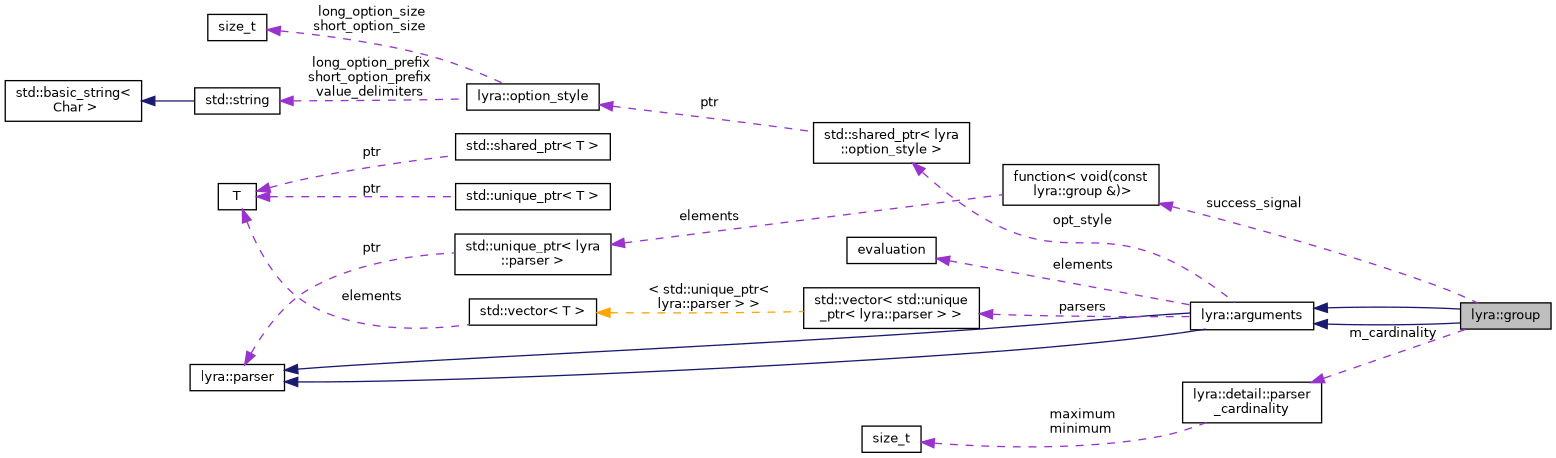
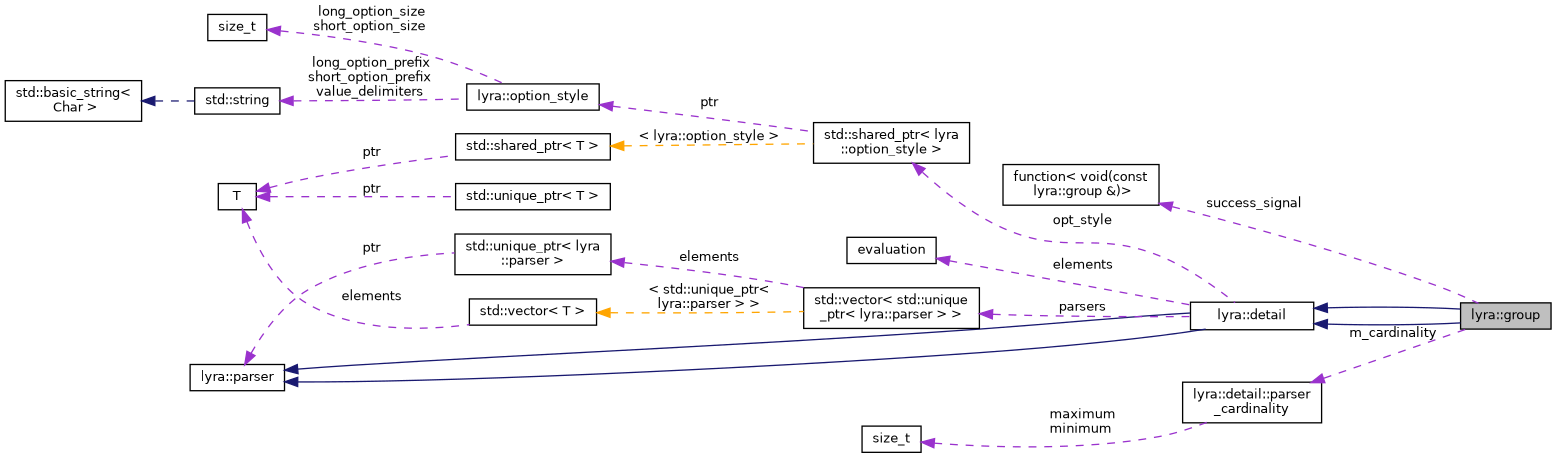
  digraph {
    rankdir=LR
    node [color=black fillcolor=white fontname=Helvetica fontsize=10 shape=record style=filled]
    edge [color=darkorchid3 dir=back fontname=Helvetica fontsize=10 labelfontname=Helvetica labelfontsize=10 style=dashed]
    n1 [fillcolor=grey75 fontcolor=black height=0.2 label="lyra::group" width=0.4]
-   n2 [height=0.2 label="lyra::arguments" width=0.4]
+   n2 [height=0.2 label="lyra::detail" width=0.4]
    n3 [height=0.2 label="lyra::parser" width=0.4]
    n4 [height=0.2 label="std::unique_ptr\< lyra\l::parser \>" width=0.4]
    n5 [height=0.2 label="std::vector\< std::unique\l_ptr\< lyra::parser \> \>" width=0.4]
    n6 [height=0.2 label="std::shared_ptr\< lyra\l::option_style \>" width=0.4]
    n7 [height=0.2 label="lyra::option_style" width=0.4]
    n8 [height=0.2 label="std::string" width=0.4]
    n9 [height=0.2 label="std::basic_string\<\l Char \>" width=0.4]
    n10 [height=0.2 label=size_t width=0.4]
    n11 [height=0.2 label="std::shared_ptr\< T \>" width=0.4]
    n12 [height=0.2 label=T width=0.4]
    n13 [height=0.2 label="std::unique_ptr\< T \>" width=0.4]
    n14 [height=0.2 label="std::vector\< T \>" width=0.4]
    n15 [height=0.2 label=evaluation width=0.4]
    n16 [height=0.2 label="function\< void(const\l lyra::group &)\>" width=0.4]
    n17 [height=0.2 label="lyra::detail::parser\l_cardinality" width=0.4]
    n18 [height=0.2 label=size_t width=0.4]
    n2 -> n1 [color=midnightblue style=solid]
    n2 -> n1 [color=midnightblue style=solid]
    n3 -> n2 [color=midnightblue style=solid]
    n3 -> n2 [color=midnightblue style=solid]
    n3 -> n4 [label=" ptr"]
-   n4 -> n16 [label=" elements"]
+   n4 -> n5 [label=" elements"]
    n5 -> n2 [label=" parsers"]
    n6 -> n2 [label=" opt_style"]
    n7 -> n6 [label=" ptr"]
    n8 -> n7 [label=" long_option_prefix\nshort_option_prefix\nvalue_delimiters"]
-   n9 -> n8 [color=midnightblue style=solid]
+   n9 -> n8 [color=midnightblue]
    n10 -> n7 [label=" long_option_size\nshort_option_size"]
+   n11 -> n6 [color=orange label=" \< lyra::option_style \>"]
    n12 -> n11 [label=" ptr"]
    n12 -> n13 [label=" ptr"]
    n12 -> n14 [label=" elements"]
    n14 -> n5 [color=orange label=" \< std::unique_ptr\<\l lyra::parser \> \>"]
    n15 -> n2 [label=" elements"]
    n16 -> n1 [label=" success_signal"]
    n17 -> n1 [label=" m_cardinality"]
    n18 -> n17 [label=" maximum\nminimum"]
  }
